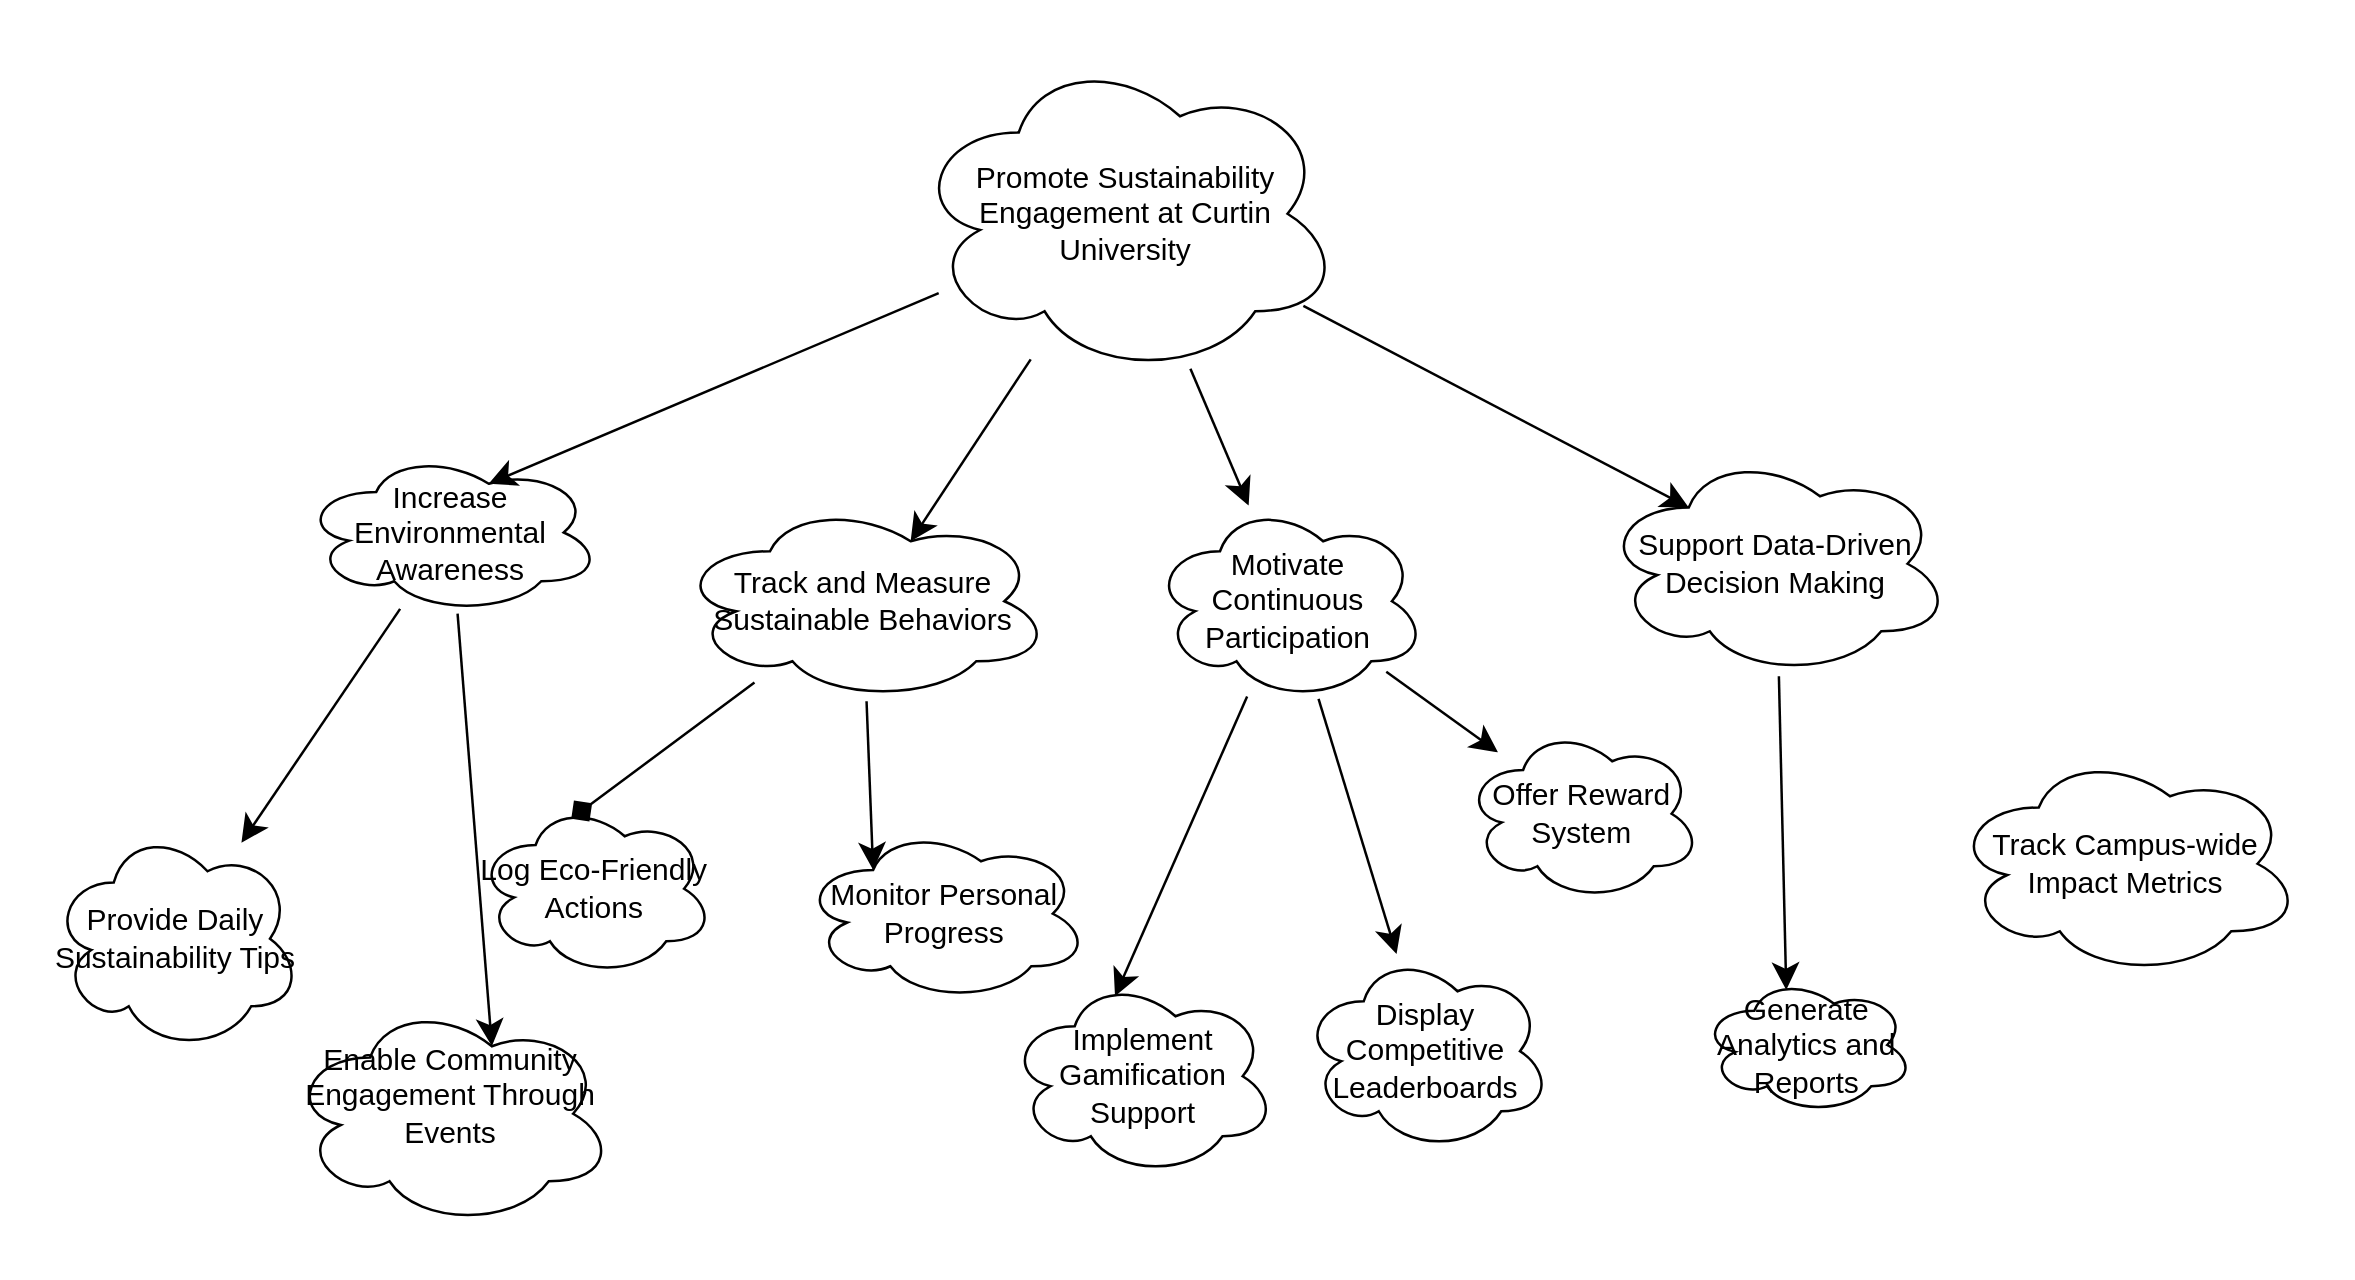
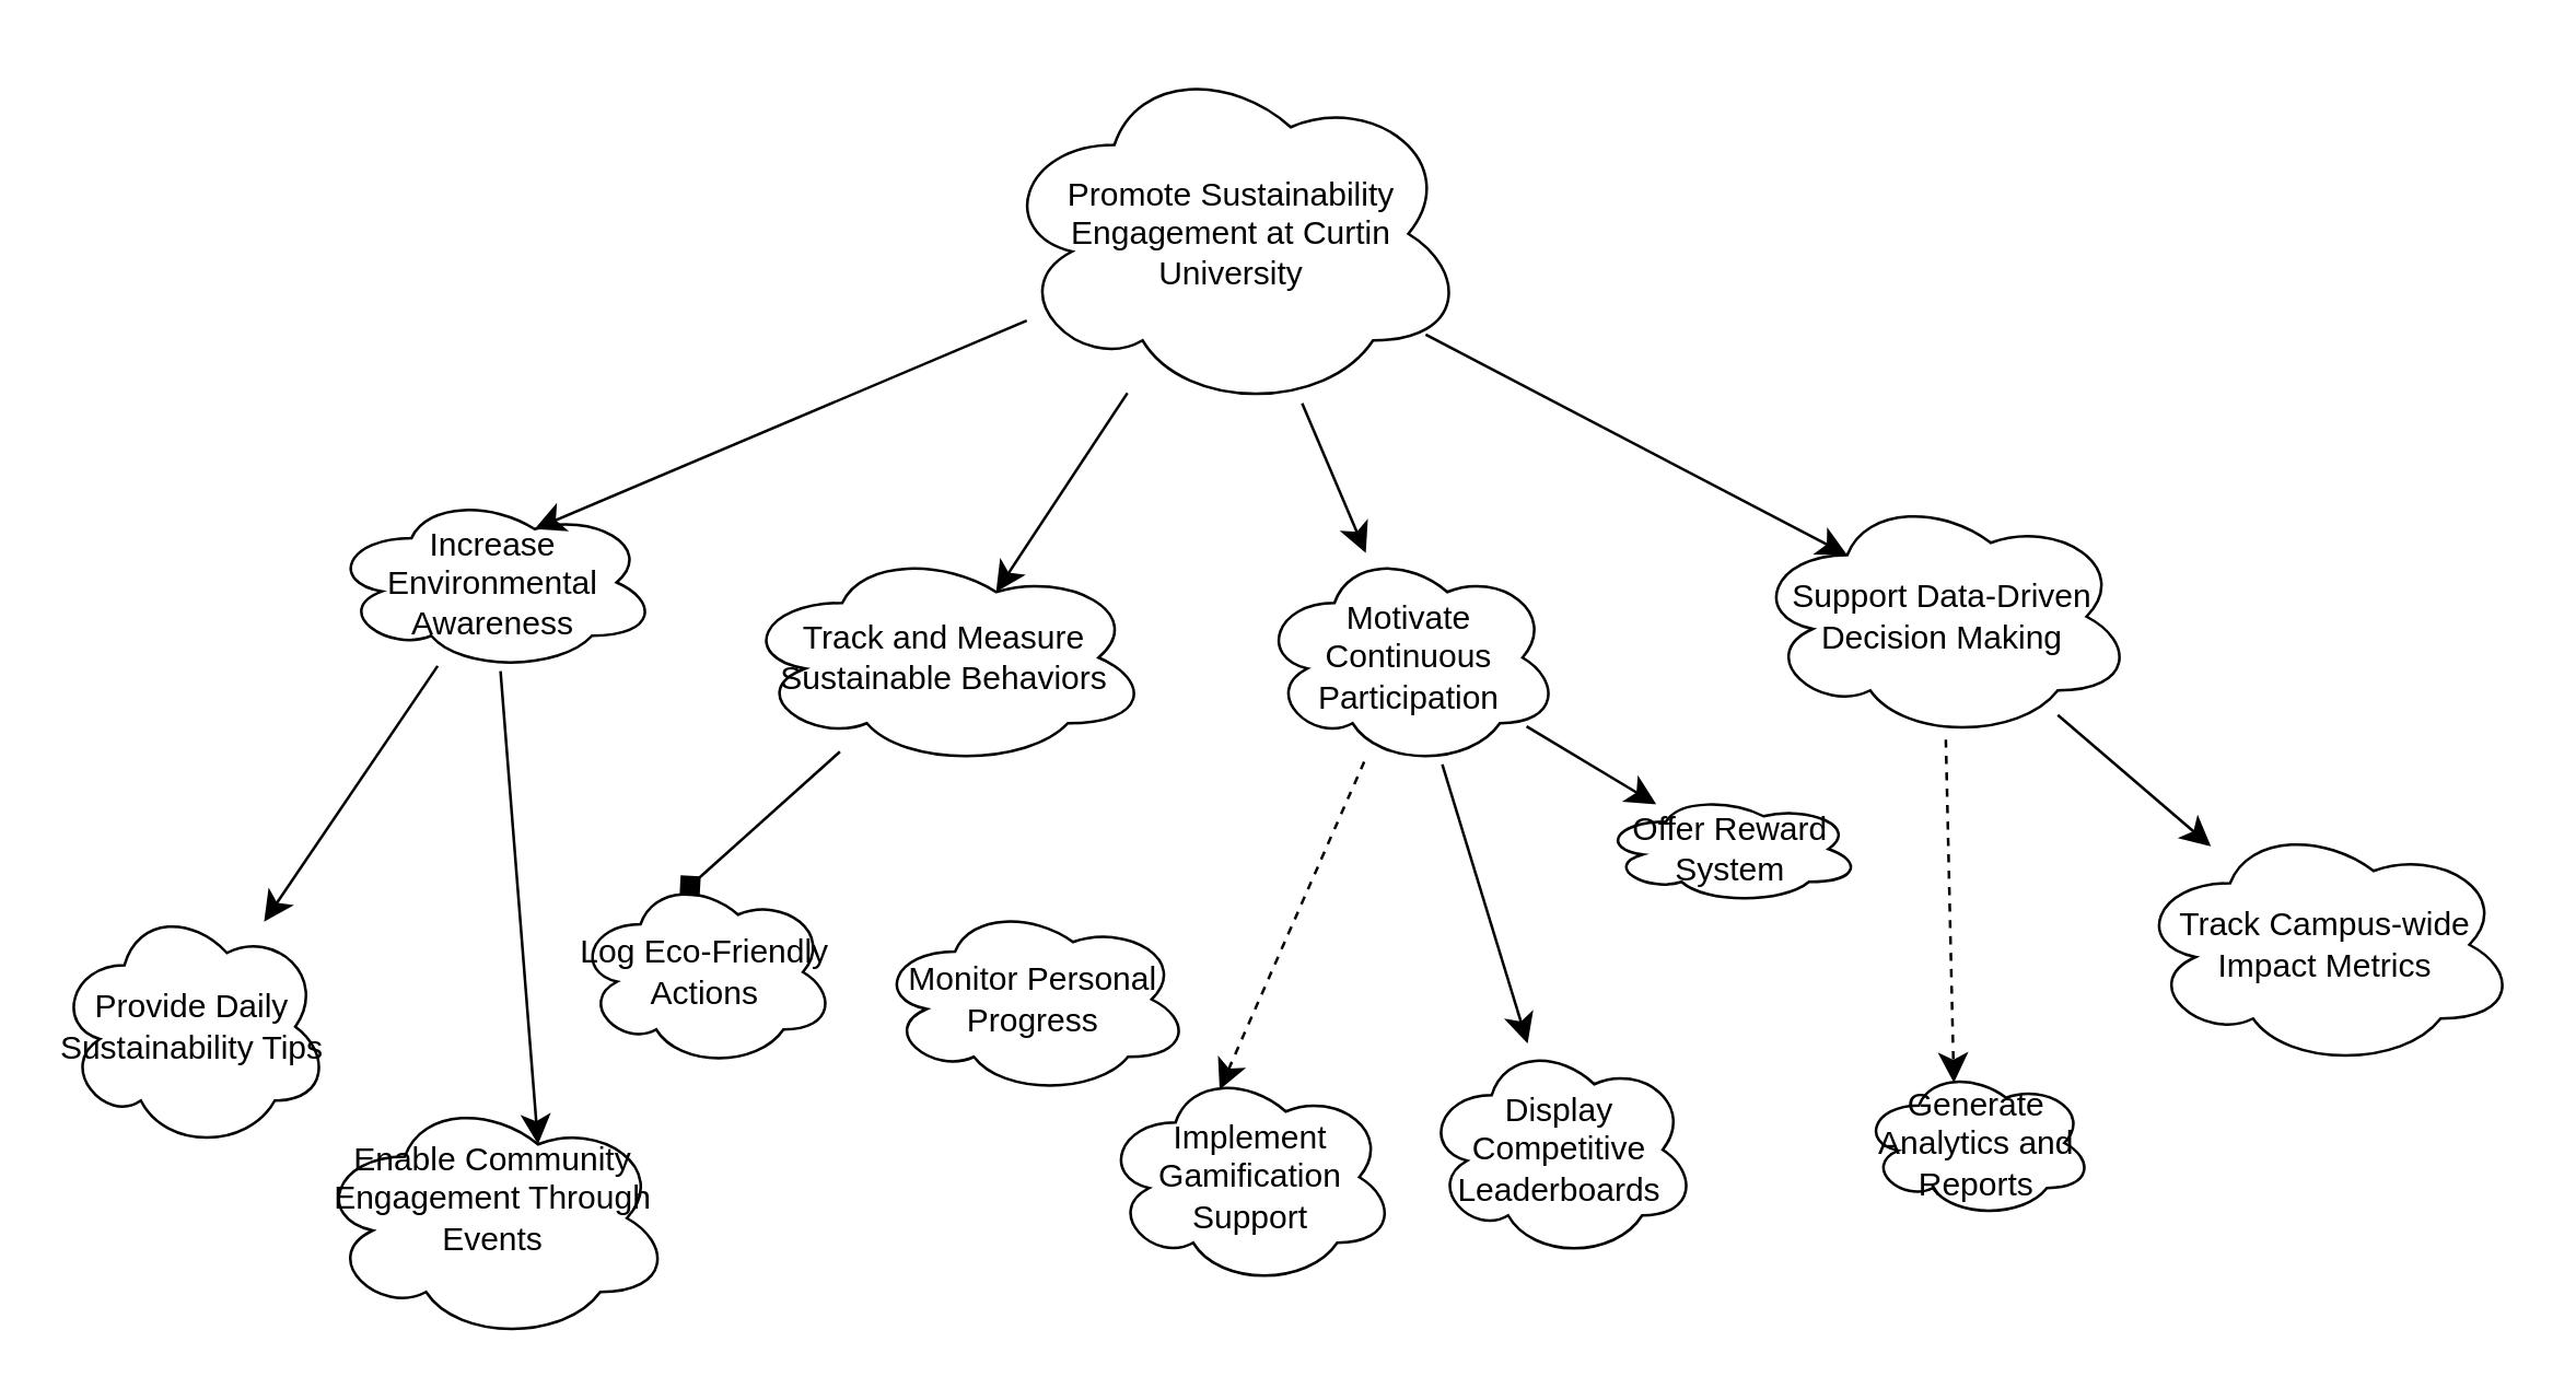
  <mxCell id="0" />
  <mxCell id="1" parent="0" />
  <mxCell id="2" style="edgeStyle=none;curved=1;rounded=0;orthogonalLoop=1;jettySize=auto;html=1;fontSize=12;startSize=8;endSize=8;" edge="1" parent="1" source="3" target="9"><mxGeometry relative="1" as="geometry" /></mxCell>
  <mxCell id="3" value="&lt;div class=&quot;text-lg font-bold&quot;&gt;Promote Sustainability Engagement at Curtin University&lt;/div&gt;" style="ellipse;shape=cloud;whiteSpace=wrap;html=1;" vertex="1" parent="1"><mxGeometry x="364" y="20" width="172" height="130" as="geometry" /></mxCell>
  <mxCell id="4" value="&lt;div class=&quot;text-sm font-semibold&quot;&gt;Track and Measure Sustainable Behaviors&lt;/div&gt;" style="ellipse;shape=cloud;whiteSpace=wrap;html=1;" vertex="1" parent="1"><mxGeometry x="270" y="200" width="150" height="80" as="geometry" /></mxCell>
  <mxCell id="5" style="edgeStyle=none;curved=1;rounded=0;orthogonalLoop=1;jettySize=auto;html=1;fontSize=12;startSize=8;endSize=8;" edge="1" parent="1" source="6" target="12"><mxGeometry relative="1" as="geometry" /></mxCell>
  <mxCell id="6" value="&lt;div class=&quot;text-sm font-semibold&quot;&gt;Increase Environmental Awareness&lt;/div&gt;" style="ellipse;shape=cloud;whiteSpace=wrap;html=1;" vertex="1" parent="1"><mxGeometry x="120" y="180" width="120" height="65" as="geometry" /></mxCell>
  <mxCell id="7" style="edgeStyle=none;curved=1;rounded=0;orthogonalLoop=1;jettySize=auto;html=1;fontSize=12;startSize=8;endSize=8;" edge="1" parent="1" source="9" target="17"><mxGeometry relative="1" as="geometry" /></mxCell>
  <mxCell id="8" style="edgeStyle=none;curved=1;rounded=0;orthogonalLoop=1;jettySize=auto;html=1;fontSize=12;startSize=8;endSize=8;" edge="1" parent="1" source="9" target="28"><mxGeometry relative="1" as="geometry" /></mxCell>
  <mxCell id="9" value="&lt;div class=&quot;text-sm font-semibold&quot;&gt;Motivate Continuous Participation&lt;/div&gt;" style="ellipse;shape=cloud;whiteSpace=wrap;html=1;" vertex="1" parent="1"><mxGeometry x="460" y="200" width="110" height="80" as="geometry" /></mxCell>
+ <mxCell id="10" style="edgeStyle=none;curved=1;rounded=0;orthogonalLoop=1;jettySize=auto;html=1;fontSize=12;startSize=8;endSize=8;" edge="1" parent="1" source="11" target="19"><mxGeometry relative="1" as="geometry" /></mxCell>
  <mxCell id="11" value="&lt;div class=&quot;text-sm font-semibold&quot;&gt;Support Data-Driven Decision Making&lt;/div&gt;" style="ellipse;shape=cloud;whiteSpace=wrap;html=1;" vertex="1" parent="1"><mxGeometry x="640" y="180" width="140" height="90" as="geometry" /></mxCell>
  <mxCell id="12" value="&lt;div class=&quot;text-xs&quot;&gt;Provide Daily Sustainability Tips&lt;/div&gt;" style="ellipse;shape=cloud;whiteSpace=wrap;html=1;" vertex="1" parent="1"><mxGeometry x="20" y="330" width="100" height="90" as="geometry" /></mxCell>
  <mxCell id="13" value="&#10;&lt;div class=&quot;text-xs&quot;&gt;Enable Community Engagement Through Events&lt;/div&gt;&#10;&#10;" style="ellipse;shape=cloud;whiteSpace=wrap;html=1;" vertex="1" parent="1"><mxGeometry x="115" y="400" width="130" height="90" as="geometry" /></mxCell>
- <mxCell id="14" value="&lt;div class=&quot;text-xs&quot;&gt;Log Eco-Friendly Actions&lt;/div&gt;" style="ellipse;shape=cloud;whiteSpace=wrap;html=1;" vertex="1" parent="1"><mxGeometry x="190" y="320" width="95" height="70" as="geometry" /></mxCell>
+ <mxCell id="14" value="&lt;div class=&quot;text-xs&quot;&gt;Log Eco-Friendly Actions&lt;/div&gt;" style="ellipse;shape=cloud;whiteSpace=wrap;html=1;" vertex="1" parent="1"><mxGeometry x="210" y="320" width="95" height="70" as="geometry" /></mxCell>
  <mxCell id="15" value="&lt;div class=&quot;text-xs&quot;&gt;Monitor Personal Progress&lt;/div&gt;" style="ellipse;shape=cloud;whiteSpace=wrap;html=1;" vertex="1" parent="1"><mxGeometry x="320" y="330" width="115" height="70" as="geometry" /></mxCell>
  <mxCell id="16" value="&lt;div class=&quot;text-xs&quot;&gt;Implement Gamification Support&lt;/div&gt;" style="ellipse;shape=cloud;whiteSpace=wrap;html=1;" vertex="1" parent="1"><mxGeometry x="402.5" y="390" width="107.5" height="80" as="geometry" /></mxCell>
- <mxCell id="17" value="&lt;div class=&quot;text-xs&quot;&gt;Offer Reward System&lt;/div&gt;" style="ellipse;shape=cloud;whiteSpace=wrap;html=1;" vertex="1" parent="1"><mxGeometry x="585" y="290" width="95" height="70" as="geometry" /></mxCell>
+ <mxCell id="17" value="&lt;div class=&quot;text-xs&quot;&gt;Offer Reward System&lt;/div&gt;" style="ellipse;shape=cloud;whiteSpace=wrap;html=1;" vertex="1" parent="1"><mxGeometry x="585" y="290" width="95" height="40" as="geometry" /></mxCell>
  <mxCell id="18" value="&lt;div class=&quot;text-xs&quot;&gt;Generate Analytics and Reports&lt;/div&gt;" style="ellipse;shape=cloud;whiteSpace=wrap;html=1;" vertex="1" parent="1"><mxGeometry x="680" y="390" width="85" height="55" as="geometry" /></mxCell>
  <mxCell id="19" value="&lt;div class=&quot;text-xs&quot;&gt;Track Campus-wide Impact Metrics&lt;/div&gt;" style="ellipse;shape=cloud;whiteSpace=wrap;html=1;" vertex="1" parent="1"><mxGeometry x="780" y="300" width="140" height="90" as="geometry" /></mxCell>
  <mxCell id="20" style="edgeStyle=none;curved=1;rounded=0;orthogonalLoop=1;jettySize=auto;html=1;entryX=0.625;entryY=0.2;entryDx=0;entryDy=0;entryPerimeter=0;fontSize=12;startSize=8;endSize=8;" edge="1" parent="1" source="3" target="6"><mxGeometry relative="1" as="geometry" /></mxCell>
  <mxCell id="21" style="edgeStyle=none;curved=1;rounded=0;orthogonalLoop=1;jettySize=auto;html=1;entryX=0.625;entryY=0.2;entryDx=0;entryDy=0;entryPerimeter=0;fontSize=12;startSize=8;endSize=8;" edge="1" parent="1" source="3" target="4"><mxGeometry relative="1" as="geometry" /></mxCell>
  <mxCell id="22" style="edgeStyle=none;curved=1;rounded=0;orthogonalLoop=1;jettySize=auto;html=1;entryX=0.25;entryY=0.25;entryDx=0;entryDy=0;entryPerimeter=0;fontSize=12;startSize=8;endSize=8;" edge="1" parent="1" source="3" target="11"><mxGeometry relative="1" as="geometry" /></mxCell>
  <mxCell id="23" style="edgeStyle=none;curved=1;rounded=0;orthogonalLoop=1;jettySize=auto;html=1;entryX=0.625;entryY=0.2;entryDx=0;entryDy=0;entryPerimeter=0;fontSize=12;startSize=8;endSize=8;" edge="1" parent="1" source="6" target="13"><mxGeometry relative="1" as="geometry" /></mxCell>
  <mxCell id="24" style="edgeStyle=none;curved=1;rounded=0;orthogonalLoop=1;jettySize=auto;html=1;entryX=0.4;entryY=0.1;entryDx=0;entryDy=0;entryPerimeter=0;fontSize=12;startSize=8;endSize=8;endArrow=diamond;" edge="1" parent="1" source="4" target="14"><mxGeometry relative="1" as="geometry" /></mxCell>
- <mxCell id="25" style="edgeStyle=none;curved=1;rounded=0;orthogonalLoop=1;jettySize=auto;html=1;entryX=0.25;entryY=0.25;entryDx=0;entryDy=0;entryPerimeter=0;fontSize=12;startSize=8;endSize=8;" edge="1" parent="1" source="4" target="15"><mxGeometry relative="1" as="geometry" /></mxCell>
- <mxCell id="26" style="edgeStyle=none;curved=1;rounded=0;orthogonalLoop=1;jettySize=auto;html=1;entryX=0.4;entryY=0.1;entryDx=0;entryDy=0;entryPerimeter=0;fontSize=12;startSize=8;endSize=8;" edge="1" parent="1" source="9" target="16"><mxGeometry relative="1" as="geometry" /></mxCell>
- <mxCell id="27" style="edgeStyle=none;curved=1;rounded=0;orthogonalLoop=1;jettySize=auto;html=1;entryX=0.4;entryY=0.1;entryDx=0;entryDy=0;entryPerimeter=0;fontSize=12;startSize=8;endSize=8;" edge="1" parent="1" source="11" target="18"><mxGeometry relative="1" as="geometry" /></mxCell>
+ <mxCell id="26" style="edgeStyle=none;curved=1;rounded=0;orthogonalLoop=1;jettySize=auto;html=1;entryX=0.4;entryY=0.1;entryDx=0;entryDy=0;entryPerimeter=0;fontSize=12;startSize=8;endSize=8;dashed=1;" edge="1" parent="1" source="9" target="16"><mxGeometry relative="1" as="geometry" /></mxCell>
+ <mxCell id="27" style="edgeStyle=none;curved=1;rounded=0;orthogonalLoop=1;jettySize=auto;html=1;entryX=0.4;entryY=0.1;entryDx=0;entryDy=0;entryPerimeter=0;fontSize=12;startSize=8;endSize=8;dashed=1;" edge="1" parent="1" source="11" target="18"><mxGeometry relative="1" as="geometry" /></mxCell>
  <mxCell id="28" value="&lt;div class=&quot;text-xs&quot;&gt;&lt;div class=&quot;text-xs&quot;&gt;Display Competitive Leaderboards&lt;/div&gt;&lt;/div&gt;" style="ellipse;shape=cloud;whiteSpace=wrap;html=1;" vertex="1" parent="1"><mxGeometry x="520" y="380" width="100" height="80" as="geometry" /></mxCell>
